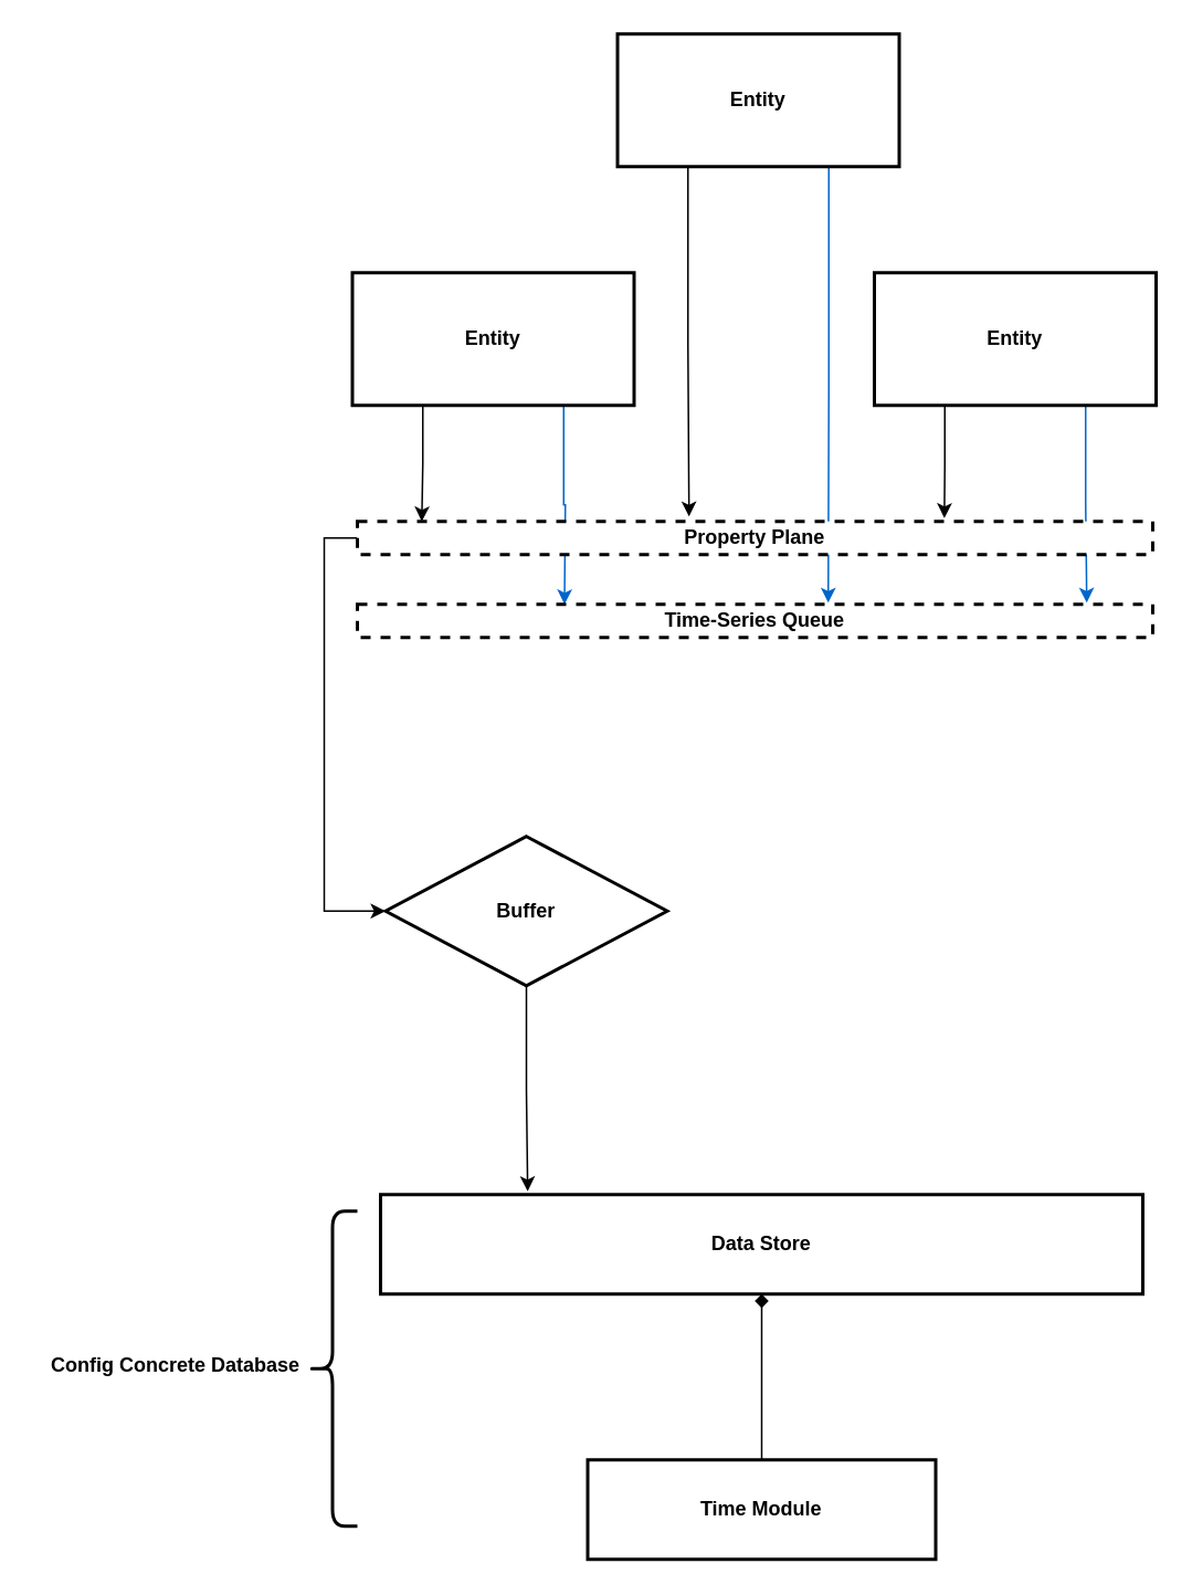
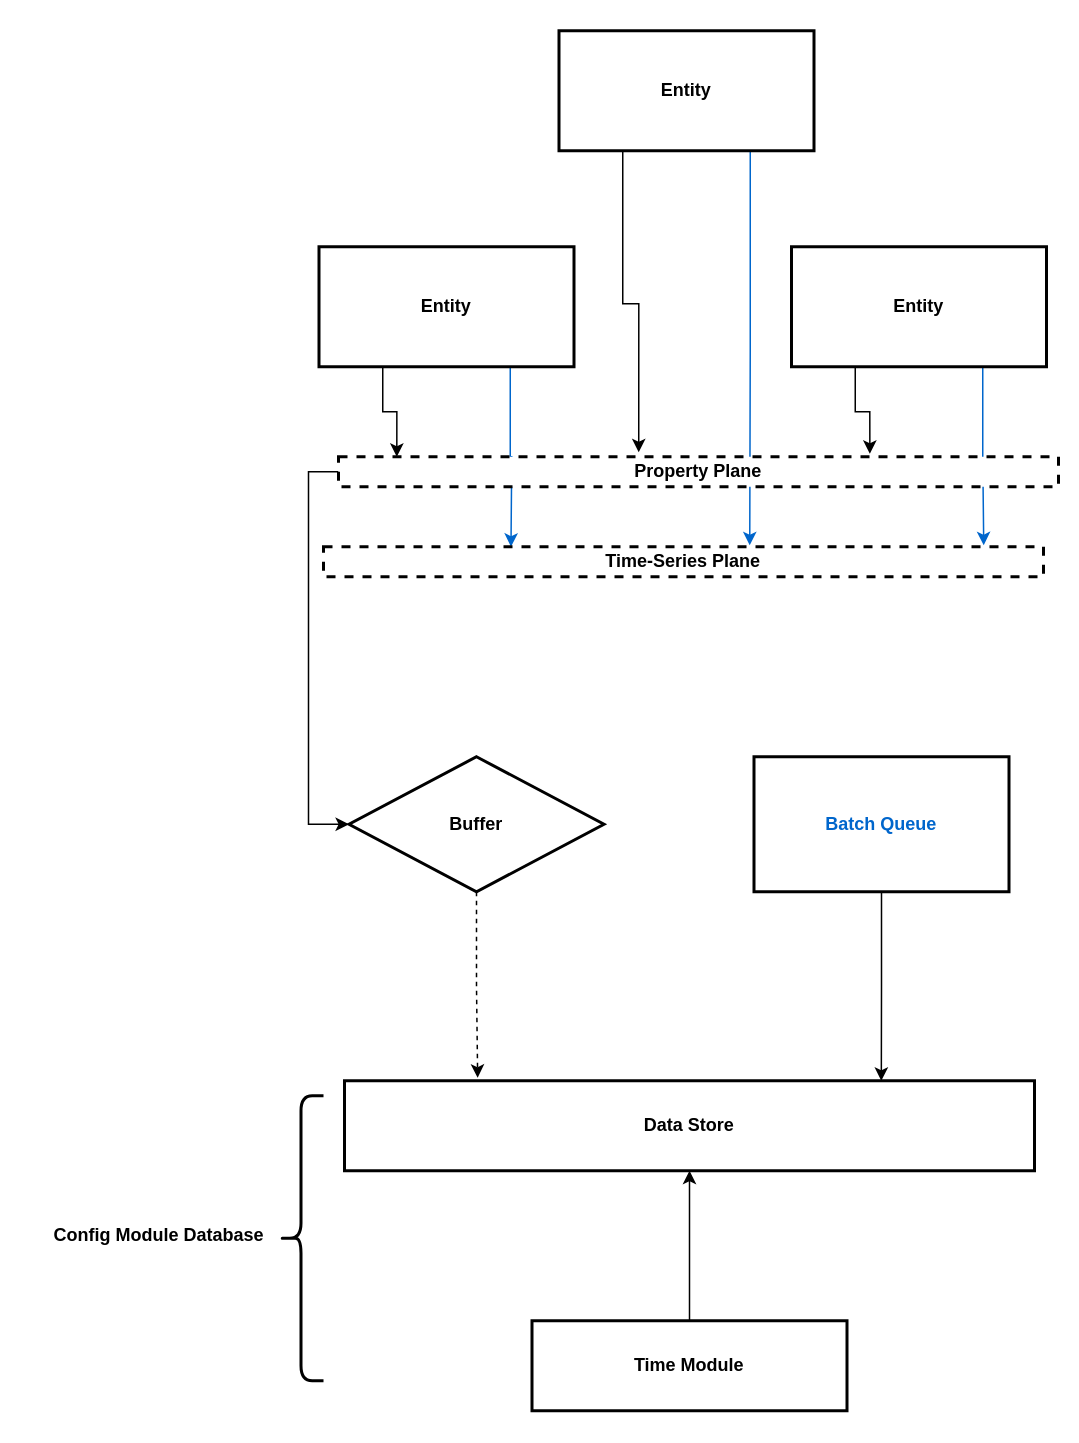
  <mxCell id="0" />
  <mxCell id="1" parent="0" />
  <mxCell id="2" style="edgeStyle=orthogonalEdgeStyle;rounded=0;orthogonalLoop=1;jettySize=auto;html=1;exitX=0.25;exitY=1;exitDx=0;exitDy=0;entryX=0.417;entryY=-0.15;entryDx=0;entryDy=0;entryPerimeter=0;strokeColor=#000000;" parent="1" source="4" target="12" edge="1"><mxGeometry relative="1" as="geometry" /></mxCell>
  <mxCell id="3" style="edgeStyle=orthogonalEdgeStyle;rounded=0;orthogonalLoop=1;jettySize=auto;html=1;exitX=0.75;exitY=1;exitDx=0;exitDy=0;entryX=0.592;entryY=-0.05;entryDx=0;entryDy=0;entryPerimeter=0;strokeColor=#0066CC;" parent="1" source="4" target="13" edge="1"><mxGeometry relative="1" as="geometry" /></mxCell>
  <mxCell id="4" value="&lt;b&gt;&lt;font color=&quot;#000000&quot;&gt;Entity&lt;/font&gt;&lt;/b&gt;" style="rounded=0;whiteSpace=wrap;html=1;fillColor=#FFFFFF;strokeColor=#000000;strokeWidth=2;" parent="1" vertex="1"><mxGeometry x="372" y="20" width="170" height="80" as="geometry" /></mxCell>
  <mxCell id="5" style="edgeStyle=orthogonalEdgeStyle;rounded=0;orthogonalLoop=1;jettySize=auto;html=1;exitX=0.25;exitY=1;exitDx=0;exitDy=0;entryX=0.081;entryY=0;entryDx=0;entryDy=0;entryPerimeter=0;strokeColor=#000000;" parent="1" source="7" target="12" edge="1"><mxGeometry relative="1" as="geometry" /></mxCell>
  <mxCell id="6" style="edgeStyle=orthogonalEdgeStyle;rounded=0;orthogonalLoop=1;jettySize=auto;html=1;exitX=0.75;exitY=1;exitDx=0;exitDy=0;strokeColor=#0066CC;" parent="1" source="7" edge="1"><mxGeometry relative="1" as="geometry"><mxPoint x="340" y="364" as="targetPoint" /></mxGeometry></mxCell>
  <mxCell id="7" value="&lt;b&gt;&lt;font color=&quot;#000000&quot;&gt;Entity&lt;/font&gt;&lt;/b&gt;" style="rounded=0;whiteSpace=wrap;html=1;fillColor=#FFFFFF;strokeColor=#000000;strokeWidth=2;" parent="1" vertex="1"><mxGeometry x="212" y="164" width="170" height="80" as="geometry" /></mxCell>
  <mxCell id="8" style="edgeStyle=orthogonalEdgeStyle;rounded=0;orthogonalLoop=1;jettySize=auto;html=1;exitX=0.25;exitY=1;exitDx=0;exitDy=0;entryX=0.738;entryY=-0.1;entryDx=0;entryDy=0;entryPerimeter=0;strokeColor=#000000;" parent="1" source="10" target="12" edge="1"><mxGeometry relative="1" as="geometry" /></mxCell>
  <mxCell id="9" style="edgeStyle=orthogonalEdgeStyle;rounded=0;orthogonalLoop=1;jettySize=auto;html=1;exitX=0.75;exitY=1;exitDx=0;exitDy=0;entryX=0.917;entryY=-0.05;entryDx=0;entryDy=0;entryPerimeter=0;strokeColor=#0066CC;" parent="1" source="10" target="13" edge="1"><mxGeometry relative="1" as="geometry" /></mxCell>
  <mxCell id="10" value="&lt;b&gt;&lt;font color=&quot;#000000&quot;&gt;Entity&lt;/font&gt;&lt;/b&gt;" style="rounded=0;whiteSpace=wrap;html=1;fillColor=#FFFFFF;strokeColor=#000000;strokeWidth=2;" parent="1" vertex="1"><mxGeometry x="527" y="164" width="170" height="80" as="geometry" /></mxCell>
  <mxCell id="11" style="edgeStyle=orthogonalEdgeStyle;rounded=0;orthogonalLoop=1;jettySize=auto;html=1;exitX=0;exitY=0.5;exitDx=0;exitDy=0;entryX=0;entryY=0.5;entryDx=0;entryDy=0;strokeColor=#000000;" parent="1" source="12" target="15" edge="1"><mxGeometry relative="1" as="geometry" /></mxCell>
- <mxCell id="12" value="&lt;font color=&quot;#000000&quot;&gt;&lt;b&gt;Property Plane&lt;/b&gt;&lt;/font&gt;" style="rounded=0;whiteSpace=wrap;html=1;strokeColor=#000000;strokeWidth=2;fillColor=#FFFFFF;dashed=1;" parent="1" vertex="1"><mxGeometry x="215" y="314" width="480" height="20" as="geometry" /></mxCell>
- <mxCell id="13" value="&lt;span style=&quot;color: rgb(0 , 0 , 0)&quot;&gt;&lt;b&gt;Time-Series Queue&lt;/b&gt;&lt;/span&gt;" style="rounded=0;whiteSpace=wrap;html=1;strokeColor=#000000;strokeWidth=2;fillColor=#FFFFFF;dashed=1;" parent="1" vertex="1"><mxGeometry x="215" y="364" width="480" height="20" as="geometry" /></mxCell>
- <mxCell id="14" style="edgeStyle=orthogonalEdgeStyle;rounded=0;orthogonalLoop=1;jettySize=auto;html=1;exitX=0.5;exitY=1;exitDx=0;exitDy=0;entryX=0.193;entryY=-0.033;entryDx=0;entryDy=0;entryPerimeter=0;strokeColor=#000000;" parent="1" source="15" target="18" edge="1"><mxGeometry relative="1" as="geometry" /></mxCell>
+ <mxCell id="12" value="&lt;font color=&quot;#000000&quot;&gt;&lt;b&gt;Property Plane&lt;/b&gt;&lt;/font&gt;" style="rounded=0;whiteSpace=wrap;html=1;strokeColor=#000000;strokeWidth=2;fillColor=#FFFFFF;dashed=1;" parent="1" vertex="1"><mxGeometry x="225" y="304" width="480" height="20" as="geometry" /></mxCell>
+ <mxCell id="13" value="&lt;span style=&quot;color: rgb(0 , 0 , 0)&quot;&gt;&lt;b&gt;Time-Series Plane&lt;/b&gt;&lt;/span&gt;" style="rounded=0;whiteSpace=wrap;html=1;strokeColor=#000000;strokeWidth=2;fillColor=#FFFFFF;dashed=1;" parent="1" vertex="1"><mxGeometry x="215" y="364" width="480" height="20" as="geometry" /></mxCell>
+ <mxCell id="14" style="edgeStyle=orthogonalEdgeStyle;rounded=0;orthogonalLoop=1;jettySize=auto;html=1;exitX=0.5;exitY=1;exitDx=0;exitDy=0;entryX=0.193;entryY=-0.033;entryDx=0;entryDy=0;entryPerimeter=0;strokeColor=#000000;dashed=1;" parent="1" source="15" target="18" edge="1"><mxGeometry relative="1" as="geometry" /></mxCell>
  <mxCell id="15" value="&lt;font color=&quot;#000000&quot;&gt;&lt;b&gt;Buffer&lt;/b&gt;&lt;/font&gt;" style="rhombus;whiteSpace=wrap;html=1;strokeColor=#000000;strokeWidth=2;fillColor=#FFFFFF;" parent="1" vertex="1"><mxGeometry x="232" y="504" width="170" height="90" as="geometry" /></mxCell>
+ <mxCell id="16" style="edgeStyle=orthogonalEdgeStyle;rounded=0;orthogonalLoop=1;jettySize=auto;html=1;exitX=0.5;exitY=1;exitDx=0;exitDy=0;entryX=0.778;entryY=0;entryDx=0;entryDy=0;entryPerimeter=0;strokeColor=#000000;" parent="1" source="17" target="18" edge="1"><mxGeometry relative="1" as="geometry" /></mxCell>
+ <mxCell id="17" value="&lt;b&gt;&lt;font color=&quot;#0066cc&quot;&gt;Batch Queue&lt;/font&gt;&lt;/b&gt;" style="rounded=0;whiteSpace=wrap;html=1;strokeColor=#000000;strokeWidth=2;fillColor=#FFFFFF;" parent="1" vertex="1"><mxGeometry x="502" y="504" width="170" height="90" as="geometry" /></mxCell>
  <mxCell id="18" value="&lt;font color=&quot;#000000&quot;&gt;&lt;b&gt;Data Store&lt;/b&gt;&lt;/font&gt;" style="rounded=0;whiteSpace=wrap;html=1;fillColor=#FFFFFF;strokeColor=#000000;strokeWidth=2;" parent="1" vertex="1"><mxGeometry x="229" y="720" width="460" height="60" as="geometry" /></mxCell>
- <mxCell id="19" style="edgeStyle=orthogonalEdgeStyle;rounded=0;orthogonalLoop=1;jettySize=auto;html=1;exitX=0.5;exitY=0;exitDx=0;exitDy=0;entryX=0.5;entryY=1;entryDx=0;entryDy=0;strokeColor=#000000;endArrow=diamond;" parent="1" source="20" target="18" edge="1"><mxGeometry relative="1" as="geometry" /></mxCell>
+ <mxCell id="19" style="edgeStyle=orthogonalEdgeStyle;rounded=0;orthogonalLoop=1;jettySize=auto;html=1;exitX=0.5;exitY=0;exitDx=0;exitDy=0;entryX=0.5;entryY=1;entryDx=0;entryDy=0;strokeColor=#000000;" parent="1" source="20" target="18" edge="1"><mxGeometry relative="1" as="geometry" /></mxCell>
  <mxCell id="20" value="&lt;font color=&quot;#000000&quot;&gt;&lt;b&gt;Time Module&lt;/b&gt;&lt;/font&gt;" style="rounded=0;whiteSpace=wrap;html=1;strokeColor=#000000;strokeWidth=2;fillColor=#FFFFFF;" parent="1" vertex="1"><mxGeometry x="354" y="880" width="210" height="60" as="geometry" /></mxCell>
  <mxCell id="21" value="" style="shape=curlyBracket;whiteSpace=wrap;html=1;rounded=1;strokeColor=#000000;strokeWidth=2;fillColor=#FFFFFF;" parent="1" vertex="1"><mxGeometry x="185" y="730" width="30" height="190" as="geometry" /></mxCell>
- <mxCell id="22" value="&lt;font color=&quot;#000000&quot;&gt;&lt;b&gt;Config Concrete Database&lt;/b&gt;&lt;/font&gt;" style="text;html=1;align=center;verticalAlign=middle;resizable=0;points=[];autosize=1;strokeColor=none;" parent="1" vertex="1"><mxGeometry x="20" y="813" width="170" height="20" as="geometry" /></mxCell>
+ <mxCell id="22" value="&lt;font color=&quot;#000000&quot;&gt;&lt;b&gt;Config Module Database&lt;/b&gt;&lt;/font&gt;" style="text;html=1;align=center;verticalAlign=middle;resizable=0;points=[];autosize=1;strokeColor=none;" parent="1" vertex="1"><mxGeometry x="20" y="813" width="170" height="20" as="geometry" /></mxCell>
